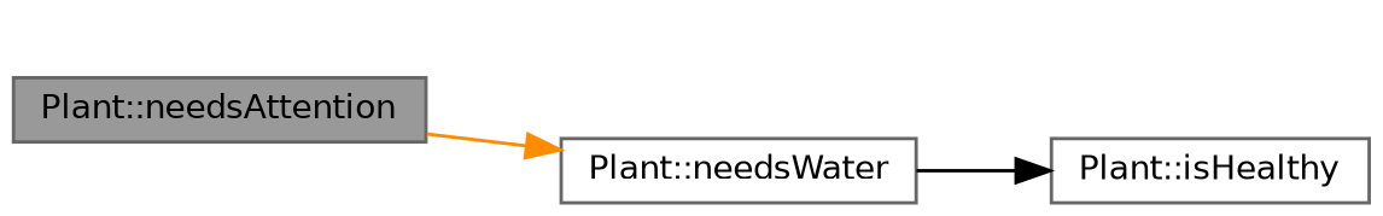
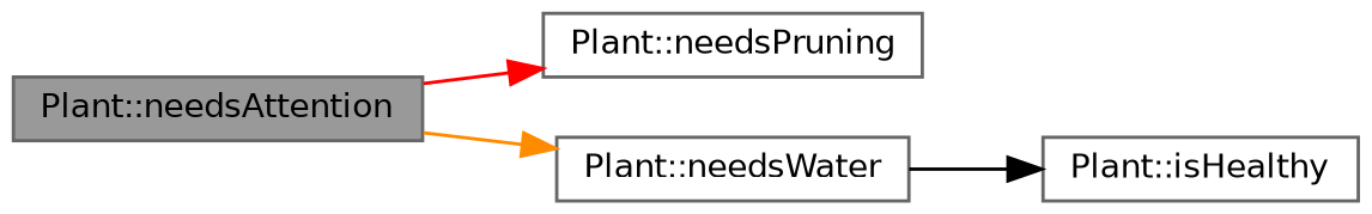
  digraph {
    rankdir=LR
    node [color=grey40 fillcolor=white fontname=Helvetica fontsize=10 shape=box style=filled]
    edge [fontname=Helvetica fontsize=10 labelfontname=Helvetica labelfontsize=10 style=solid]
    n1 [color=gray40 fillcolor=grey60 fontcolor=black height=0.2 label="Plant::needsAttention" width=0.4]
+   n2 [height=0.2 label="Plant::needsPruning" width=0.4]
    n3 [height=0.2 label="Plant::needsWater" width=0.4]
    n4 [height=0.2 label="Plant::isHealthy" width=0.4]
+   n1 -> n2 [color=red]
    n1 -> n3 [color=darkorange]
    n3 -> n4 [color=black]
  }
